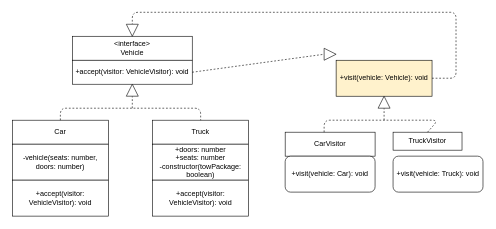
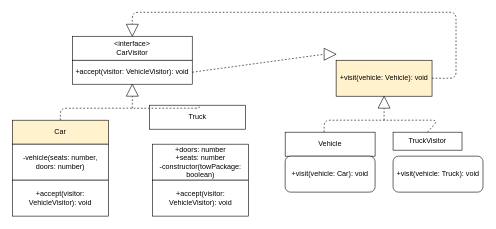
  <mxCell id="0" />
  <mxCell id="1" parent="0" />
- <mxCell id="2" value="&amp;lt;interface&amp;gt;&lt;br&gt;Vehicle" style="rounded=0;whiteSpace=wrap;html=1;" vertex="1" parent="1"><mxGeometry x="120" y="60" width="200" height="40" as="geometry" /></mxCell>
+ <mxCell id="2" value="&amp;lt;interface&amp;gt;&lt;br&gt;CarVisitor" style="rounded=0;whiteSpace=wrap;html=1;" vertex="1" parent="1"><mxGeometry x="120" y="60" width="200" height="40" as="geometry" /></mxCell>
  <mxCell id="3" value="+accept(visitor: VehicleVisitor): void" style="rounded=0;whiteSpace=wrap;html=1;" vertex="1" parent="1"><mxGeometry x="120" y="100" width="200" height="40" as="geometry" /></mxCell>
- <mxCell id="4" value="Car" style="rounded=0;whiteSpace=wrap;html=1;" vertex="1" parent="1"><mxGeometry x="20" y="200" width="160" height="40" as="geometry" /></mxCell>
+ <mxCell id="4" value="Car" style="rounded=0;whiteSpace=wrap;html=1;fillColor=#fff2cc;" vertex="1" parent="1"><mxGeometry x="20" y="200" width="160" height="40" as="geometry" /></mxCell>
  <mxCell id="5" value="-vehicle(seats: number, doors: number)" style="rounded=0;whiteSpace=wrap;html=1;" vertex="1" parent="1"><mxGeometry x="20" y="240" width="160" height="60" as="geometry" /></mxCell>
  <mxCell id="6" value="+accept(visitor: VehicleVisitor): void" style="rounded=0;whiteSpace=wrap;html=1;" vertex="1" parent="1"><mxGeometry x="20" y="300" width="160" height="60" as="geometry" /></mxCell>
- <mxCell id="7" value="Truck" style="rounded=0;whiteSpace=wrap;html=1;" vertex="1" parent="1"><mxGeometry x="254" y="200" width="160" height="40" as="geometry" /></mxCell>
+ <mxCell id="7" value="Truck" style="rounded=0;whiteSpace=wrap;html=1;" vertex="1" parent="1"><mxGeometry x="249" y="175" width="160" height="40" as="geometry" /></mxCell>
  <mxCell id="8" value="+doors: number&lt;br&gt;+seats: number&lt;br&gt;-constructor(towPackage: boolean)" style="rounded=0;whiteSpace=wrap;html=1;" vertex="1" parent="1"><mxGeometry x="254" y="240" width="160" height="60" as="geometry" /></mxCell>
  <mxCell id="9" value="+accept(visitor: VehicleVisitor): void" style="rounded=0;whiteSpace=wrap;html=1;" vertex="1" parent="1"><mxGeometry x="254" y="300" width="160" height="60" as="geometry" /></mxCell>
  <mxCell id="10" value="" style="endArrow=none;dashed=1;html=1;entryX=0.5;entryY=0;entryDx=0;entryDy=0;" edge="1" parent="1" target="7"><mxGeometry width="50" height="50" relative="1" as="geometry"><mxPoint x="100" y="200" as="sourcePoint" /><mxPoint x="150" y="150" as="targetPoint" /><Array as="points"><mxPoint x="100" y="180" /><mxPoint x="334" y="180" /></Array></mxGeometry></mxCell>
  <mxCell id="11" value="" style="endArrow=none;dashed=1;html=1;" edge="1" parent="1"><mxGeometry width="50" height="50" relative="1" as="geometry"><mxPoint x="220" y="180" as="sourcePoint" /><mxPoint x="220" y="160" as="targetPoint" /></mxGeometry></mxCell>
  <mxCell id="12" value="" style="triangle;whiteSpace=wrap;html=1;rotation=-90;" vertex="1" parent="1"><mxGeometry x="210" y="140" width="20" height="20" as="geometry" /></mxCell>
  <mxCell id="13" value="+visit(vehicle: Vehicle): void" style="rounded=0;whiteSpace=wrap;html=1;fillColor=#fff2cc;" vertex="1" parent="1"><mxGeometry x="560" y="100" width="160" height="60" as="geometry" /></mxCell>
  <mxCell id="14" value="" style="endArrow=none;dashed=1;html=1;entryX=0;entryY=0.5;entryDx=0;entryDy=0;" edge="1" parent="1" target="15"><mxGeometry width="50" height="50" relative="1" as="geometry"><mxPoint x="320" y="120" as="sourcePoint" /><mxPoint x="530" y="90" as="targetPoint" /></mxGeometry></mxCell>
  <mxCell id="15" value="" style="triangle;whiteSpace=wrap;html=1;rotation=0;" vertex="1" parent="1"><mxGeometry x="540" y="80" width="20" height="20" as="geometry" /></mxCell>
  <mxCell id="16" value="" style="endArrow=none;dashed=1;html=1;exitX=1;exitY=0.5;exitDx=0;exitDy=0;" edge="1" parent="1" source="13"><mxGeometry width="50" height="50" relative="1" as="geometry"><mxPoint x="720" y="130" as="sourcePoint" /><mxPoint x="220" y="40" as="targetPoint" /><Array as="points"><mxPoint x="760" y="130" /><mxPoint x="760" y="20" /><mxPoint x="220" y="20" /></Array></mxGeometry></mxCell>
  <mxCell id="17" value="" style="triangle;whiteSpace=wrap;html=1;rotation=90;" vertex="1" parent="1"><mxGeometry x="210" y="40" width="20" height="20" as="geometry" /></mxCell>
- <mxCell id="18" value="CarVisitor" style="rounded=0;whiteSpace=wrap;html=1;" vertex="1" parent="1"><mxGeometry x="475" y="220" width="150" height="40" as="geometry" /></mxCell>
+ <mxCell id="18" value="Vehicle" style="rounded=0;whiteSpace=wrap;html=1;" vertex="1" parent="1"><mxGeometry x="475" y="220" width="150" height="40" as="geometry" /></mxCell>
  <mxCell id="19" value="+visit(vehicle: Car): void" style="whiteSpace=wrap;html=1;rounded=1;" vertex="1" parent="1"><mxGeometry x="475" y="260" width="150" height="60" as="geometry" /></mxCell>
  <mxCell id="20" value="TruckVisitor" style="rounded=0;whiteSpace=wrap;html=1;" vertex="1" parent="1"><mxGeometry x="655" y="220" width="115" height="30" as="geometry" /></mxCell>
  <mxCell id="21" value="+visit(vehicle: Truck): void" style="whiteSpace=wrap;html=1;rounded=1;" vertex="1" parent="1"><mxGeometry x="655" y="260" width="150" height="60" as="geometry" /></mxCell>
  <mxCell id="22" value="" style="endArrow=none;dashed=1;html=1;entryX=0.5;entryY=0;entryDx=0;entryDy=0;" edge="1" parent="1" target="20"><mxGeometry width="50" height="50" relative="1" as="geometry"><mxPoint x="540" y="220" as="sourcePoint" /><mxPoint x="590" y="170" as="targetPoint" /><Array as="points"><mxPoint x="540" y="200" /><mxPoint x="730" y="200" /></Array></mxGeometry></mxCell>
  <mxCell id="23" value="" style="endArrow=none;dashed=1;html=1;" edge="1" parent="1"><mxGeometry width="50" height="50" relative="1" as="geometry"><mxPoint x="640" y="200" as="sourcePoint" /><mxPoint x="640" y="180" as="targetPoint" /></mxGeometry></mxCell>
  <mxCell id="24" value="" style="triangle;whiteSpace=wrap;html=1;rotation=-90;" vertex="1" parent="1"><mxGeometry x="630" y="160" width="20" height="20" as="geometry" /></mxCell>
